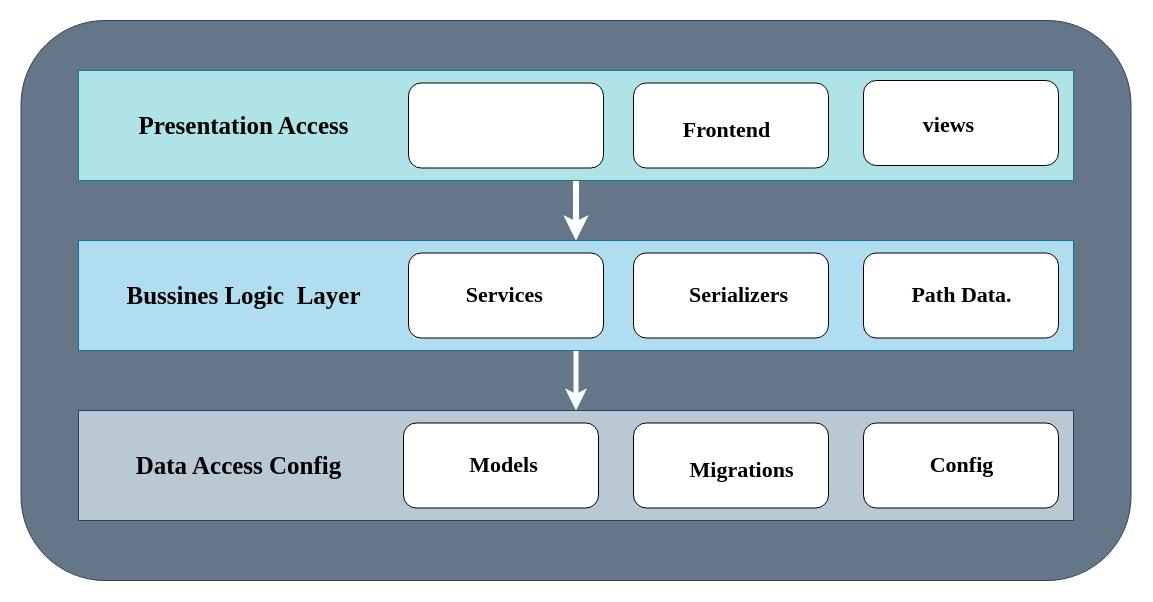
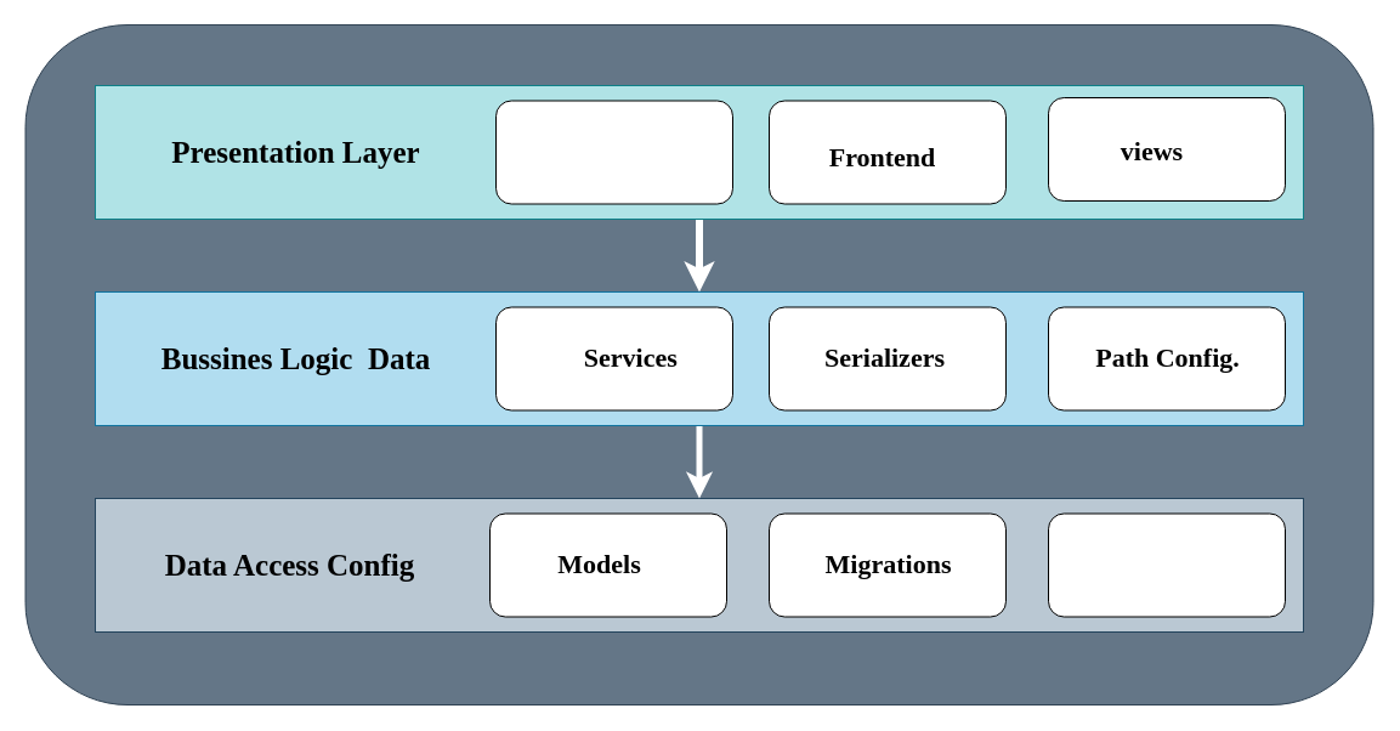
  <mxCell id="0" />
  <mxCell id="1" parent="0" />
  <mxCell id="2" value="" style="rounded=1;whiteSpace=wrap;html=1;fillColor=#647687;strokeColor=#314354;fontColor=#ffffff;" parent="1" vertex="1"><mxGeometry x="20.5" y="20" width="1110" height="560" as="geometry" /></mxCell>
  <mxCell id="3" style="edgeStyle=orthogonalEdgeStyle;rounded=0;orthogonalLoop=1;jettySize=auto;html=1;exitX=0.5;exitY=1;exitDx=0;exitDy=0;entryX=0.5;entryY=0;entryDx=0;entryDy=0;strokeWidth=6;fillColor=none;strokeColor=#ffffff;" parent="1" source="4" target="7" edge="1"><mxGeometry relative="1" as="geometry" /></mxCell>
  <mxCell id="4" value="" style="rounded=0;whiteSpace=wrap;html=1;fillColor=#b0e3e6;strokeColor=#0e8088;" parent="1" vertex="1"><mxGeometry x="78" y="70" width="995" height="110" as="geometry" /></mxCell>
  <mxCell id="5" value="" style="rounded=0;whiteSpace=wrap;html=1;fillColor=#bac8d3;strokeColor=#23445d;" parent="1" vertex="1"><mxGeometry x="78" y="410" width="995" height="110" as="geometry" /></mxCell>
  <mxCell id="6" style="edgeStyle=orthogonalEdgeStyle;rounded=0;orthogonalLoop=1;jettySize=auto;html=1;exitX=0.5;exitY=1;exitDx=0;exitDy=0;entryX=0.5;entryY=0;entryDx=0;entryDy=0;strokeWidth=5;strokeColor=#ffffff;" parent="1" source="7" target="5" edge="1"><mxGeometry relative="1" as="geometry" /></mxCell>
  <mxCell id="7" value="" style="rounded=0;whiteSpace=wrap;html=1;fillColor=#b1ddf0;strokeColor=#10739e;" parent="1" vertex="1"><mxGeometry x="78" y="240" width="995" height="110" as="geometry" /></mxCell>
- <mxCell id="8" value="&lt;span style=&quot;font-family: &amp;quot;Times New Roman&amp;quot;; font-size: 25px;&quot;&gt;Presentation Access&lt;/span&gt;" style="text;align=center;fontStyle=1;verticalAlign=middle;spacingLeft=3;spacingRight=3;strokeColor=none;rotatable=0;points=[[0,0.5],[1,0.5]];portConstraint=eastwest;html=1;" parent="1" vertex="1"><mxGeometry x="78" y="30" width="330" height="190" as="geometry" /></mxCell>
+ <mxCell id="8" value="&lt;span style=&quot;font-family: &amp;quot;Times New Roman&amp;quot;; font-size: 25px;&quot;&gt;Presentation Layer&lt;/span&gt;" style="text;align=center;fontStyle=1;verticalAlign=middle;spacingLeft=3;spacingRight=3;strokeColor=none;rotatable=0;points=[[0,0.5],[1,0.5]];portConstraint=eastwest;html=1;" parent="1" vertex="1"><mxGeometry x="78" y="30" width="330" height="190" as="geometry" /></mxCell>
  <mxCell id="9" value="&lt;span style=&quot;font-family: &amp;quot;Times New Roman&amp;quot;; font-size: 25px;&quot;&gt;Data Access Config&lt;/span&gt;" style="text;align=center;fontStyle=1;verticalAlign=middle;spacingLeft=3;spacingRight=3;strokeColor=none;rotatable=0;points=[[0,0.5],[1,0.5]];portConstraint=eastwest;html=1;" parent="1" vertex="1"><mxGeometry x="73" y="370" width="330" height="190" as="geometry" /></mxCell>
- <mxCell id="10" value="&lt;span style=&quot;font-family: &amp;quot;Times New Roman&amp;quot;; font-size: 25px;&quot;&gt;Bussines Logic&amp;nbsp; Layer&lt;/span&gt;" style="text;align=center;fontStyle=1;verticalAlign=middle;spacingLeft=3;spacingRight=3;strokeColor=none;rotatable=0;points=[[0,0.5],[1,0.5]];portConstraint=eastwest;html=1;" parent="1" vertex="1"><mxGeometry x="78" y="200" width="330" height="190" as="geometry" /></mxCell>
+ <mxCell id="10" value="&lt;span style=&quot;font-family: &amp;quot;Times New Roman&amp;quot;; font-size: 25px;&quot;&gt;Bussines Logic&amp;nbsp; Data&lt;/span&gt;" style="text;align=center;fontStyle=1;verticalAlign=middle;spacingLeft=3;spacingRight=3;strokeColor=none;rotatable=0;points=[[0,0.5],[1,0.5]];portConstraint=eastwest;html=1;" parent="1" vertex="1"><mxGeometry x="78" y="200" width="330" height="190" as="geometry" /></mxCell>
  <mxCell id="11" value="" style="rounded=1;whiteSpace=wrap;html=1;" parent="1" vertex="1"><mxGeometry x="408" y="82.5" width="195" height="85" as="geometry" /></mxCell>
  <mxCell id="12" value="" style="rounded=1;whiteSpace=wrap;html=1;" parent="1" vertex="1"><mxGeometry x="633" y="82.5" width="195" height="85" as="geometry" /></mxCell>
  <mxCell id="13" value="" style="rounded=1;whiteSpace=wrap;html=1;" parent="1" vertex="1"><mxGeometry x="403" y="422.5" width="195" height="85" as="geometry" /></mxCell>
  <mxCell id="14" value="" style="rounded=1;whiteSpace=wrap;html=1;" parent="1" vertex="1"><mxGeometry x="408" y="252.5" width="195" height="85" as="geometry" /></mxCell>
  <mxCell id="15" value="" style="rounded=1;whiteSpace=wrap;html=1;" parent="1" vertex="1"><mxGeometry x="863" y="80" width="195" height="85" as="geometry" /></mxCell>
  <mxCell id="16" value="" style="rounded=1;whiteSpace=wrap;html=1;" parent="1" vertex="1"><mxGeometry x="633" y="422.5" width="195" height="85" as="geometry" /></mxCell>
  <mxCell id="17" value="" style="rounded=1;whiteSpace=wrap;html=1;" parent="1" vertex="1"><mxGeometry x="633" y="252.5" width="195" height="85" as="geometry" /></mxCell>
  <mxCell id="18" value="" style="rounded=1;whiteSpace=wrap;html=1;" parent="1" vertex="1"><mxGeometry x="863" y="422.5" width="195" height="85" as="geometry" /></mxCell>
  <mxCell id="19" value="" style="rounded=1;whiteSpace=wrap;html=1;" parent="1" vertex="1"><mxGeometry x="863" y="252.5" width="195" height="85" as="geometry" /></mxCell>
- <mxCell id="20" value="&lt;font face=&quot;Times New Roman&quot; style=&quot;font-size: 22px;&quot;&gt;Serializers&lt;/font&gt;" style="text;align=center;fontStyle=1;verticalAlign=middle;spacingLeft=3;spacingRight=3;strokeColor=none;rotatable=0;points=[[0,0.5],[1,0.5]];portConstraint=eastwest;html=1;" parent="1" vertex="1"><mxGeometry x="653" y="261" width="170" height="68" as="geometry" /></mxCell>
+ <mxCell id="20" value="&lt;font face=&quot;Times New Roman&quot; style=&quot;font-size: 22px;&quot;&gt;Serializers&lt;/font&gt;" style="text;align=center;fontStyle=1;verticalAlign=middle;spacingLeft=3;spacingRight=3;strokeColor=none;rotatable=0;points=[[0,0.5],[1,0.5]];portConstraint=eastwest;html=1;" parent="1" vertex="1"><mxGeometry x="643" y="261" width="170" height="68" as="geometry" /></mxCell>
  <mxCell id="21" value="&lt;font face=&quot;Times New Roman&quot;&gt;&lt;span style=&quot;font-size: 22px;&quot;&gt;Frontend&lt;/span&gt;&lt;/font&gt;" style="text;align=center;fontStyle=1;verticalAlign=middle;spacingLeft=3;spacingRight=3;strokeColor=none;rotatable=0;points=[[0,0.5],[1,0.5]];portConstraint=eastwest;html=1;" parent="1" vertex="1"><mxGeometry x="640.5" y="96" width="170" height="68" as="geometry" /></mxCell>
- <mxCell id="22" value="&lt;span style=&quot;font-family: &amp;quot;Times New Roman&amp;quot;; font-size: 22px;&quot;&gt;Models&lt;/span&gt;" style="text;align=center;fontStyle=1;verticalAlign=middle;spacingLeft=3;spacingRight=3;strokeColor=none;rotatable=0;points=[[0,0.5],[1,0.5]];portConstraint=eastwest;html=1;" parent="1" vertex="1"><mxGeometry x="418" y="431" width="170" height="68" as="geometry" /></mxCell>
- <mxCell id="23" value="&lt;font face=&quot;Times New Roman&quot; style=&quot;font-size: 22px;&quot;&gt;&amp;nbsp;Services&lt;/font&gt;" style="text;align=center;fontStyle=1;verticalAlign=middle;spacingLeft=3;spacingRight=3;strokeColor=none;rotatable=0;points=[[0,0.5],[1,0.5]];portConstraint=eastwest;html=1;" parent="1" vertex="1"><mxGeometry x="415.5" y="261" width="170" height="68" as="geometry" /></mxCell>
- <mxCell id="24" value="&lt;font face=&quot;Times New Roman&quot; style=&quot;font-size: 22px;&quot;&gt;Config&lt;/font&gt;" style="text;align=center;fontStyle=1;verticalAlign=middle;spacingLeft=3;spacingRight=3;strokeColor=none;rotatable=0;points=[[0,0.5],[1,0.5]];portConstraint=eastwest;html=1;" parent="1" vertex="1"><mxGeometry x="875.5" y="431" width="170" height="68" as="geometry" /></mxCell>
- <mxCell id="25" value="&lt;font face=&quot;Times New Roman&quot; style=&quot;font-size: 22px;&quot;&gt;Path Data.&lt;/font&gt;" style="text;align=center;fontStyle=1;verticalAlign=middle;spacingLeft=3;spacingRight=3;strokeColor=none;rotatable=0;points=[[0,0.5],[1,0.5]];portConstraint=eastwest;html=1;" parent="1" vertex="1"><mxGeometry x="875.5" y="261" width="170" height="68" as="geometry" /></mxCell>
+ <mxCell id="22" value="&lt;span style=&quot;font-family: &amp;quot;Times New Roman&amp;quot;; font-size: 22px;&quot;&gt;Models&lt;/span&gt;" style="text;align=center;fontStyle=1;verticalAlign=middle;spacingLeft=3;spacingRight=3;strokeColor=none;rotatable=0;points=[[0,0.5],[1,0.5]];portConstraint=eastwest;html=1;" parent="1" vertex="1"><mxGeometry x="408" y="431" width="170" height="68" as="geometry" /></mxCell>
+ <mxCell id="23" value="&lt;font face=&quot;Times New Roman&quot; style=&quot;font-size: 22px;&quot;&gt;&amp;nbsp;Services&lt;/font&gt;" style="text;align=center;fontStyle=1;verticalAlign=middle;spacingLeft=3;spacingRight=3;strokeColor=none;rotatable=0;points=[[0,0.5],[1,0.5]];portConstraint=eastwest;html=1;" parent="1" vertex="1"><mxGeometry x="430.5" y="261" width="170" height="68" as="geometry" /></mxCell>
+ <mxCell id="25" value="&lt;font face=&quot;Times New Roman&quot; style=&quot;font-size: 22px;&quot;&gt;Path Config.&lt;/font&gt;" style="text;align=center;fontStyle=1;verticalAlign=middle;spacingLeft=3;spacingRight=3;strokeColor=none;rotatable=0;points=[[0,0.5],[1,0.5]];portConstraint=eastwest;html=1;" parent="1" vertex="1"><mxGeometry x="875.5" y="261" width="170" height="68" as="geometry" /></mxCell>
  <mxCell id="26" value="&lt;font face=&quot;Times New Roman&quot; style=&quot;font-size: 22px;&quot;&gt;views&lt;/font&gt;" style="text;align=center;fontStyle=1;verticalAlign=middle;spacingLeft=3;spacingRight=3;strokeColor=none;rotatable=0;points=[[0,0.5],[1,0.5]];portConstraint=eastwest;html=1;" parent="1" vertex="1"><mxGeometry x="863" y="91" width="170" height="68" as="geometry" /></mxCell>
- <mxCell id="27" value="&lt;font face=&quot;Times New Roman&quot; style=&quot;font-size: 22px;&quot;&gt;Migrations&lt;/font&gt;" style="text;align=center;fontStyle=1;verticalAlign=middle;spacingLeft=3;spacingRight=3;strokeColor=none;rotatable=0;points=[[0,0.5],[1,0.5]];portConstraint=eastwest;html=1;" parent="1" vertex="1"><mxGeometry x="655.5" y="436" width="170" height="68" as="geometry" /></mxCell>
+ <mxCell id="27" value="&lt;font face=&quot;Times New Roman&quot; style=&quot;font-size: 22px;&quot;&gt;Migrations&lt;/font&gt;" style="text;align=center;fontStyle=1;verticalAlign=middle;spacingLeft=3;spacingRight=3;strokeColor=none;rotatable=0;points=[[0,0.5],[1,0.5]];portConstraint=eastwest;html=1;" parent="1" vertex="1"><mxGeometry x="645.5" y="431" width="170" height="68" as="geometry" /></mxCell>
